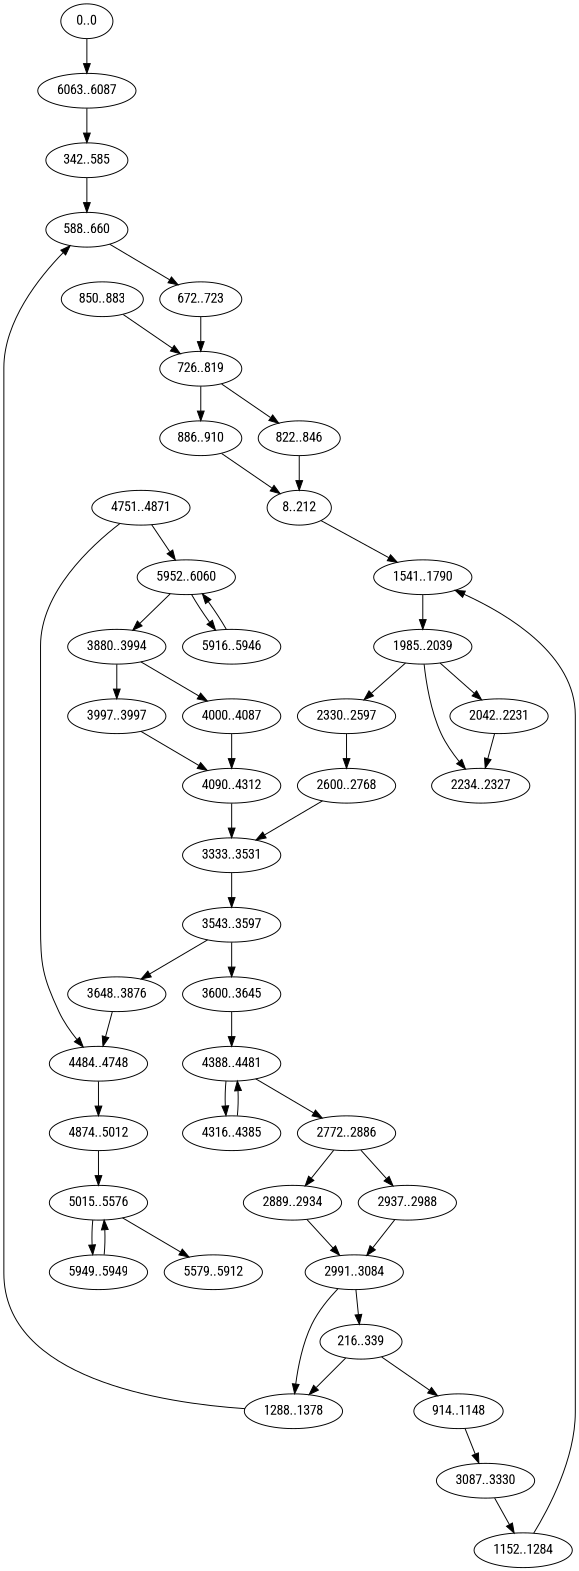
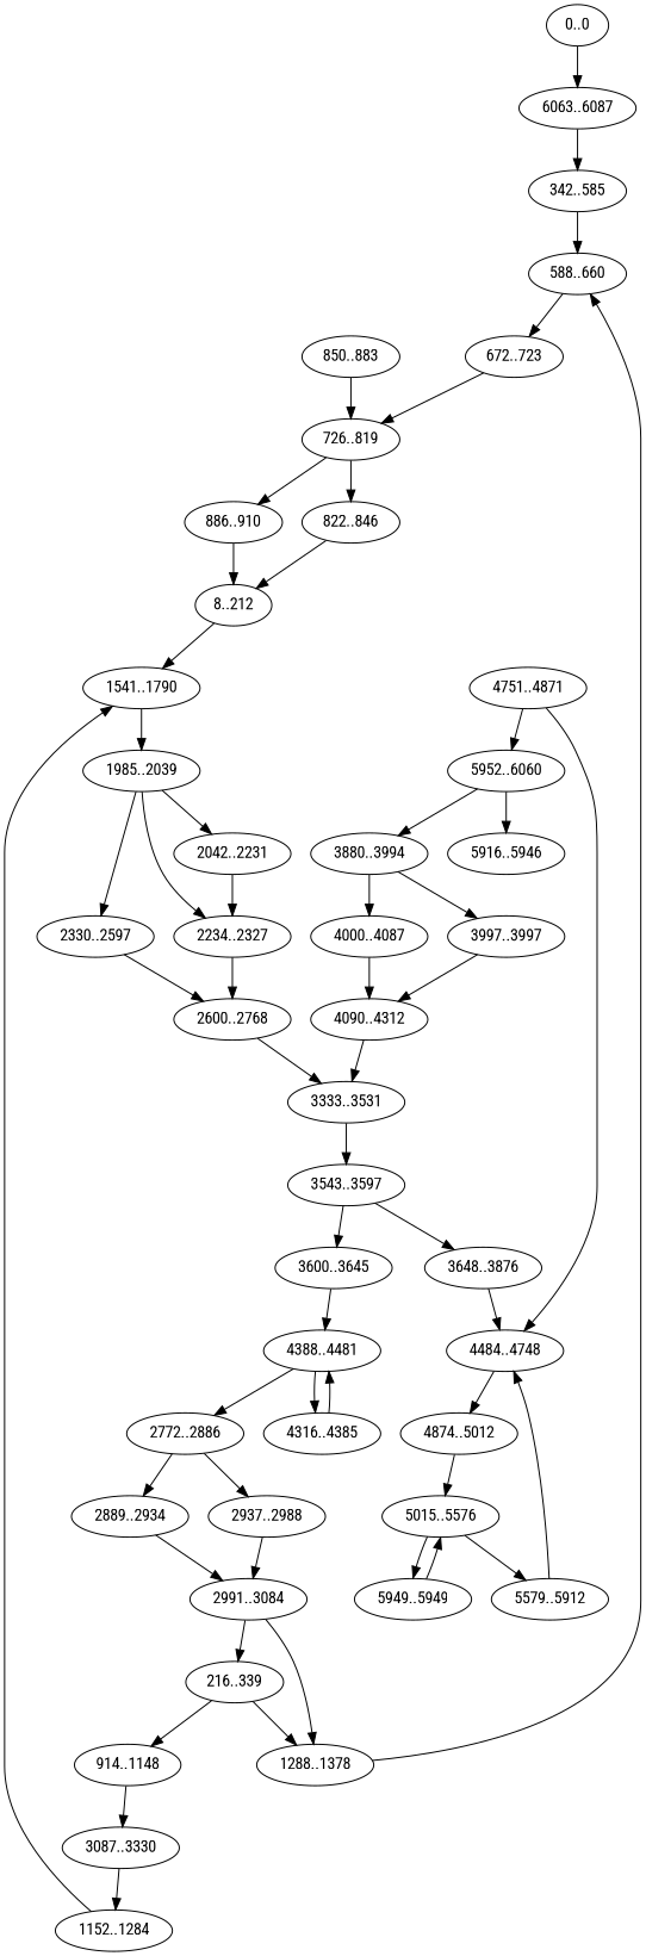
  digraph {
    fontname="Roboto Condensed"
    node [fontname="Roboto Condensed"]
    edge [fontname="Roboto Condensed"]
    n1 [label="0..0"]
    n2 [label="6063..6087"]
    n3 [label="342..585"]
    n4 [label="8..212"]
    n5 [label="1541..1790"]
    n6 [label="1985..2039"]
    n7 [label="216..339"]
    n8 [label="914..1148"]
    n9 [label="1288..1378"]
    n10 [label="850..883"]
    n11 [label="726..819"]
    n12 [label="3087..3330"]
    n13 [label="588..660"]
    n14 [label="672..723"]
    n15 [label="822..846"]
    n16 [label="886..910"]
    n17 [label="1152..1284"]
    n18 [label="2042..2231"]
    n19 [label="2234..2327"]
    n20 [label="2330..2597"]
    n21 [label="2600..2768"]
    n22 [label="3333..3531"]
    n23 [label="3543..3597"]
    n24 [label="2772..2886"]
    n25 [label="2889..2934"]
    n26 [label="2937..2988"]
    n27 [label="2991..3084"]
    n28 [label="3600..3645"]
    n29 [label="3648..3876"]
    n30 [label="4388..4481"]
    n31 [label="4484..4748"]
    n32 [label="4316..4385"]
    n33 [label="4874..5012"]
    n34 [label="3880..3994"]
    n35 [label="3997..3997"]
    n36 [label="4000..4087"]
    n37 [label="4090..4312"]
    n38 [label="4751..4871"]
    n39 [label="5952..6060"]
    n40 [label="5015..5576"]
    n41 [label="5916..5946"]
    n42 [label="5579..5912"]
    n43 [label="5949..5949"]
    n1 -> n2
    n2 -> n3
    n3 -> n13
    n4 -> n5
    n5 -> n6
    n6 -> n18
    n6 -> n19
    n6 -> n20
    n7 -> n8
    n7 -> n9
    n8 -> n12
    n9 -> n13
    n10 -> n11
    n11 -> n15
    n11 -> n16
    n12 -> n17
    n13 -> n14
    n14 -> n11
    n15 -> n4
    n16 -> n4
    n17 -> n5
    n18 -> n19
+   n19 -> n21
    n20 -> n21
    n21 -> n22
    n22 -> n23
    n23 -> n28
    n23 -> n29
    n24 -> n25
    n24 -> n26
    n25 -> n27
    n26 -> n27
    n27 -> n7
    n27 -> n9
    n28 -> n30
    n29 -> n31
    n30 -> n24
    n30 -> n32
    n31 -> n33
    n32 -> n30
    n33 -> n40
    n34 -> n35
    n34 -> n36
    n35 -> n37
    n36 -> n37
    n37 -> n22
    n38 -> n31
    n38 -> n39
    n39 -> n34
    n39 -> n41
    n40 -> n42
    n40 -> n43
-   n41 -> n39
+   n42 -> n31
    n43 -> n40
  }
